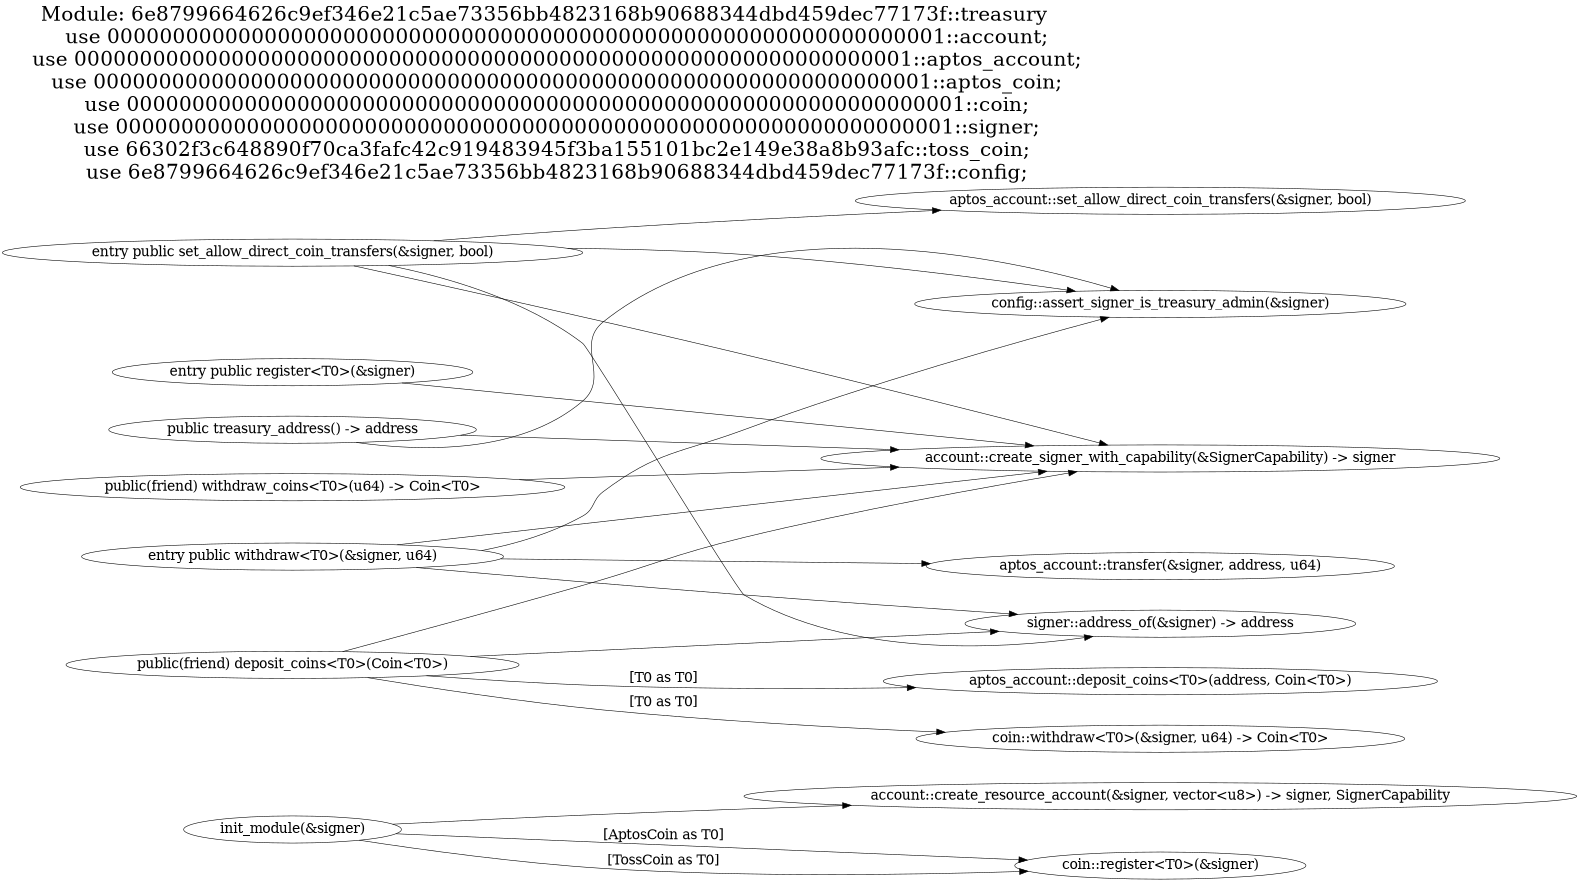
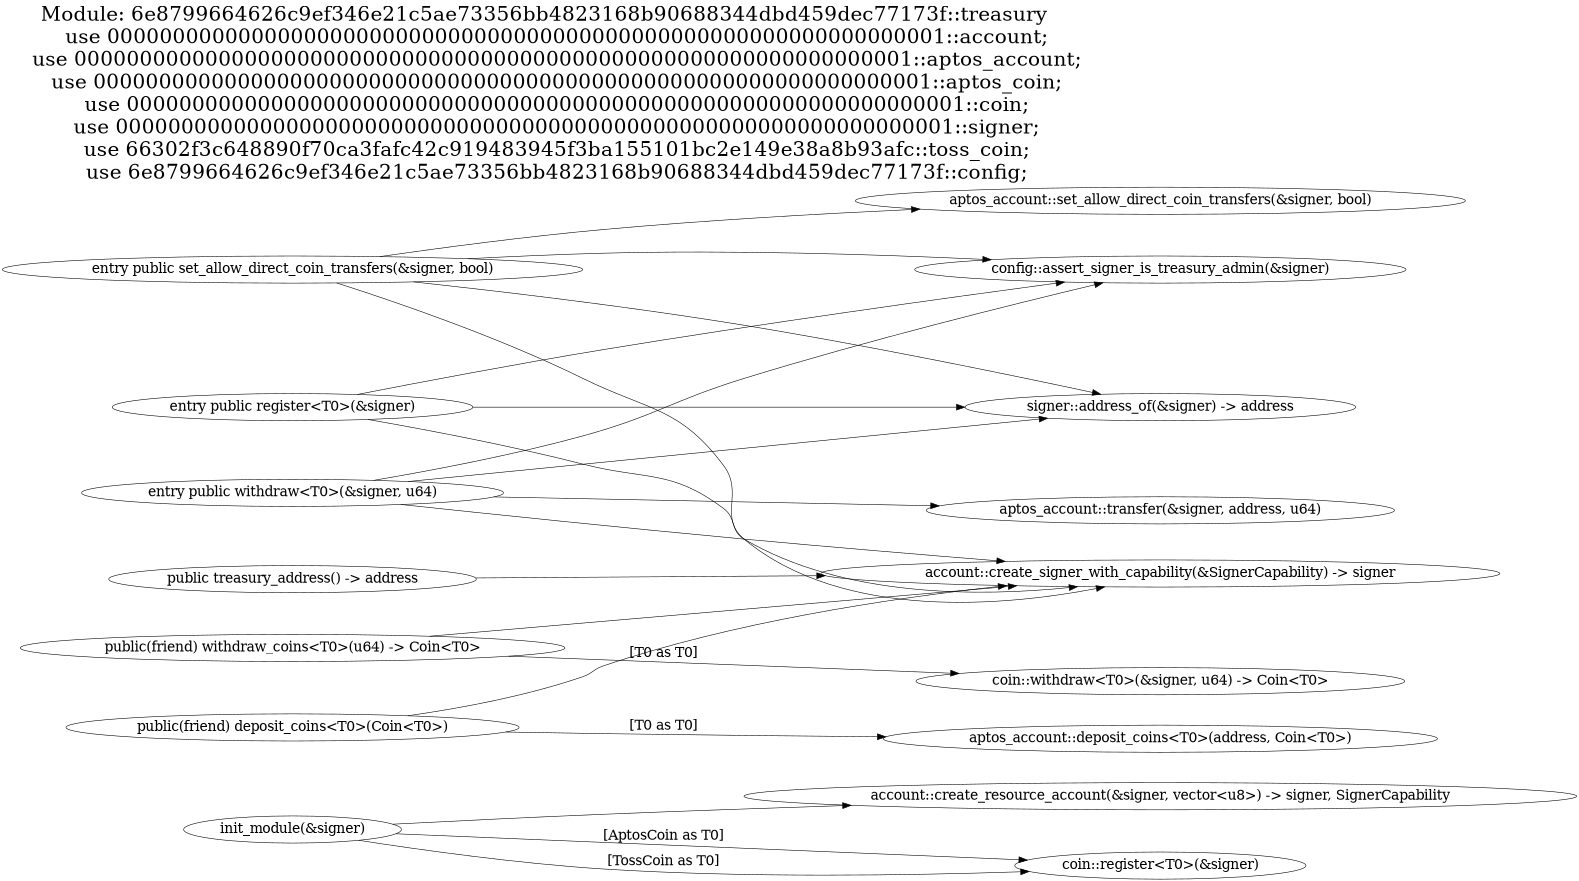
  digraph {
    concentrate=false
    fontsize=36
    label="Module: 6e8799664626c9ef346e21c5ae73356bb4823168b90688344dbd459dec77173f::treasury\n    use 0000000000000000000000000000000000000000000000000000000000000001::account;\n    use 0000000000000000000000000000000000000000000000000000000000000001::aptos_account;\n    use 0000000000000000000000000000000000000000000000000000000000000001::aptos_coin;\n    use 0000000000000000000000000000000000000000000000000000000000000001::coin;\n    use 0000000000000000000000000000000000000000000000000000000000000001::signer;\n    use 66302f3c648890f70ca3fafc42c919483945f3ba155101bc2e149e38a8b93afc::toss_coin;\n    use 6e8799664626c9ef346e21c5ae73356bb4823168b90688344dbd459dec77173f::config;"
    labeljust=l
    labelloc=t
    nodesep=0.75
    rankdir=LR
    ranksep=1.0
    splines=true
    node [fontsize=24 shape=ellipse]
    edge [arrowsize=1.5 fontsize=24]
    n1 [label="account::create_resource_account(&signer, vector<u8>) -> signer, SignerCapability"]
    n2 [label="account::create_signer_with_capability(&SignerCapability) -> signer"]
    n3 [label="aptos_account::deposit_coins<T0>(address, Coin<T0>)"]
    n4 [label="aptos_account::set_allow_direct_coin_transfers(&signer, bool)"]
    n5 [label="aptos_account::transfer(&signer, address, u64)"]
    n6 [label="coin::register<T0>(&signer)"]
    n7 [label="coin::withdraw<T0>(&signer, u64) -> Coin<T0>"]
    n8 [label="config::assert_signer_is_treasury_admin(&signer)"]
    n9 [label="entry public register<T0>(&signer)"]
    n10 [label="entry public set_allow_direct_coin_transfers(&signer, bool)"]
    n11 [label="signer::address_of(&signer) -> address"]
    n12 [label="entry public withdraw<T0>(&signer, u64)"]
    n13 [label="init_module(&signer)"]
    n14 [label="public treasury_address() -> address"]
    n15 [label="public(friend) deposit_coins<T0>(Coin<T0>)"]
    n16 [label="public(friend) withdraw_coins<T0>(u64) -> Coin<T0>"]
    n9 -> n2
-   n14 -> n8
+   n9 -> n8
    n10 -> n2
    n10 -> n4
    n10 -> n8
    n10 -> n11
    n12 -> n2
    n12 -> n5
    n12 -> n8
    n12 -> n11
    n13 -> n1
    n13 -> n6 [label="[AptosCoin as T0]"]
    n13 -> n6 [label="[TossCoin as T0]"]
    n14 -> n2
    n15 -> n2
    n15 -> n3 [label="[T0 as T0]"]
-   n15 -> n11
+   n9 -> n11
    n16 -> n2
-   n15 -> n7 [label="[T0 as T0]"]
+   n16 -> n7 [label="[T0 as T0]"]
  }
